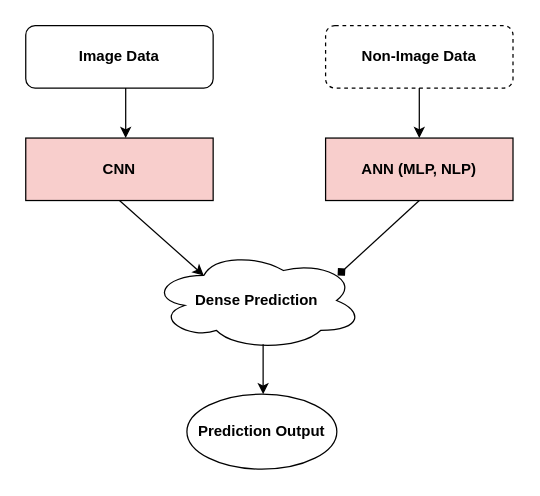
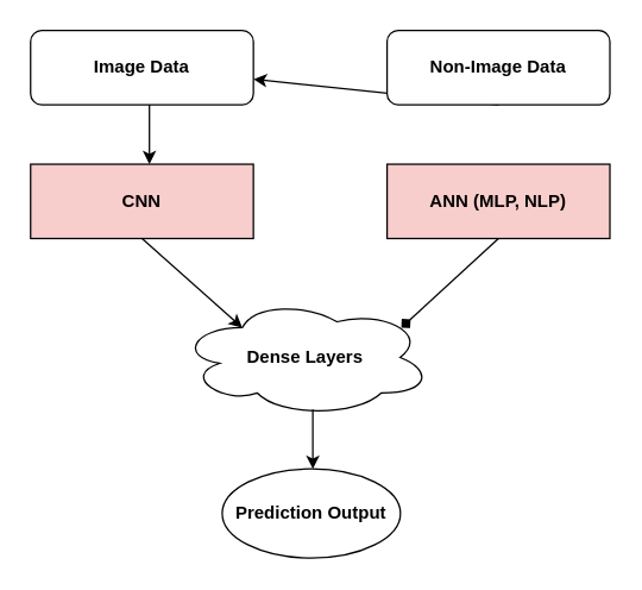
  <mxCell id="0" />
  <mxCell id="1" parent="0" />
  <mxCell id="2" value="" style="endArrow=classic;html=1;" edge="1" parent="1"><mxGeometry width="50" height="50" relative="1" as="geometry"><mxPoint x="120" y="70" as="sourcePoint" /><mxPoint x="120" y="70" as="targetPoint" /></mxGeometry></mxCell>
- <mxCell id="3" value="" style="endArrow=classic;html=1;exitX=0.5;exitY=1;exitDx=0;exitDy=0;entryX=0.5;entryY=0;entryDx=0;entryDy=0;" edge="1" parent="1" source="11" target="6"><mxGeometry width="50" height="50" relative="1" as="geometry"><mxPoint x="340" y="50" as="sourcePoint" /><mxPoint x="340" y="130" as="targetPoint" /></mxGeometry></mxCell>
+ <mxCell id="3" value="" style="endArrow=classic;html=1;exitX=0.5;exitY=1;exitDx=0;exitDy=0;" edge="1" parent="1" source="11" target="10"><mxGeometry width="50" height="50" relative="1" as="geometry"><mxPoint x="340" y="50" as="sourcePoint" /><mxPoint x="340" y="130" as="targetPoint" /></mxGeometry></mxCell>
  <mxCell id="4" value="" style="endArrow=classic;html=1;exitX=0.5;exitY=1;exitDx=0;exitDy=0;" edge="1" parent="1"><mxGeometry width="50" height="50" relative="1" as="geometry"><mxPoint x="100" y="50" as="sourcePoint" /><mxPoint x="100" y="110" as="targetPoint" /></mxGeometry></mxCell>
  <mxCell id="5" value="&lt;b&gt;CNN&lt;/b&gt;" style="rounded=0;whiteSpace=wrap;html=1;fillColor=#f8cecc;" vertex="1" parent="1"><mxGeometry x="20" y="110" width="150" height="50" as="geometry" /></mxCell>
  <mxCell id="6" value="&lt;b&gt;ANN (MLP, NLP)&lt;/b&gt;" style="rounded=0;whiteSpace=wrap;html=1;fillColor=#f8cecc;" vertex="1" parent="1"><mxGeometry x="260" y="110" width="150" height="50" as="geometry" /></mxCell>
  <mxCell id="7" value="" style="endArrow=classic;html=1;exitX=0.5;exitY=1;exitDx=0;exitDy=0;entryX=0.25;entryY=0.25;entryDx=0;entryDy=0;entryPerimeter=0;" edge="1" parent="1" source="5" target="9"><mxGeometry width="50" height="50" relative="1" as="geometry"><mxPoint x="100" y="180" as="sourcePoint" /><mxPoint x="140" y="220" as="targetPoint" /></mxGeometry></mxCell>
  <mxCell id="8" value="" style="endArrow=diamond;html=1;exitX=0.5;exitY=1;exitDx=0;exitDy=0;entryX=0.88;entryY=0.25;entryDx=0;entryDy=0;entryPerimeter=0;" edge="1" parent="1" source="6" target="9"><mxGeometry width="50" height="50" relative="1" as="geometry"><mxPoint x="380" y="200" as="sourcePoint" /><mxPoint x="330" y="250" as="targetPoint" /></mxGeometry></mxCell>
- <mxCell id="9" value="&lt;b&gt;Dense Prediction&lt;/b&gt;" style="ellipse;shape=cloud;whiteSpace=wrap;html=1;" vertex="1" parent="1"><mxGeometry x="120" y="200" width="170" height="80" as="geometry" /></mxCell>
+ <mxCell id="9" value="&lt;b&gt;Dense Layers&lt;/b&gt;" style="ellipse;shape=cloud;whiteSpace=wrap;html=1;" vertex="1" parent="1"><mxGeometry x="120" y="200" width="170" height="80" as="geometry" /></mxCell>
  <mxCell id="10" value="&lt;b&gt;Image Data&lt;/b&gt;" style="rounded=1;whiteSpace=wrap;html=1;" vertex="1" parent="1"><mxGeometry x="20" y="20" width="150" height="50" as="geometry" /></mxCell>
- <mxCell id="11" value="&lt;b&gt;Non-Image Data&lt;/b&gt;" style="rounded=1;whiteSpace=wrap;html=1;dashed=1;" vertex="1" parent="1"><mxGeometry x="260" y="20" width="150" height="50" as="geometry" /></mxCell>
+ <mxCell id="11" value="&lt;b&gt;Non-Image Data&lt;/b&gt;" style="rounded=1;whiteSpace=wrap;html=1;" vertex="1" parent="1"><mxGeometry x="260" y="20" width="150" height="50" as="geometry" /></mxCell>
  <mxCell id="12" value="" style="endArrow=classic;html=1;" edge="1" parent="1"><mxGeometry width="50" height="50" relative="1" as="geometry"><mxPoint x="210" y="275" as="sourcePoint" /><mxPoint x="210" y="315" as="targetPoint" /></mxGeometry></mxCell>
  <mxCell id="13" value="&lt;b&gt;Prediction Output&lt;/b&gt;" style="ellipse;whiteSpace=wrap;html=1;" vertex="1" parent="1"><mxGeometry x="149" y="315" width="120" height="60" as="geometry" /></mxCell>
